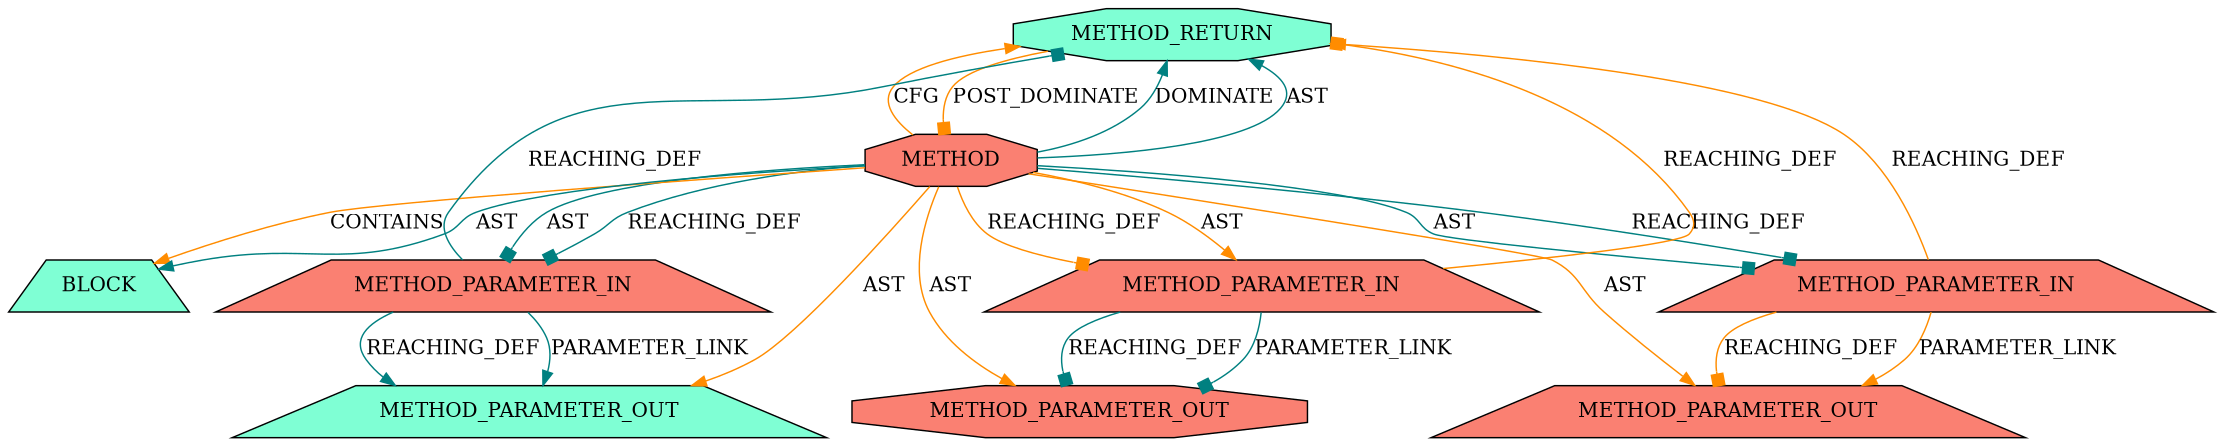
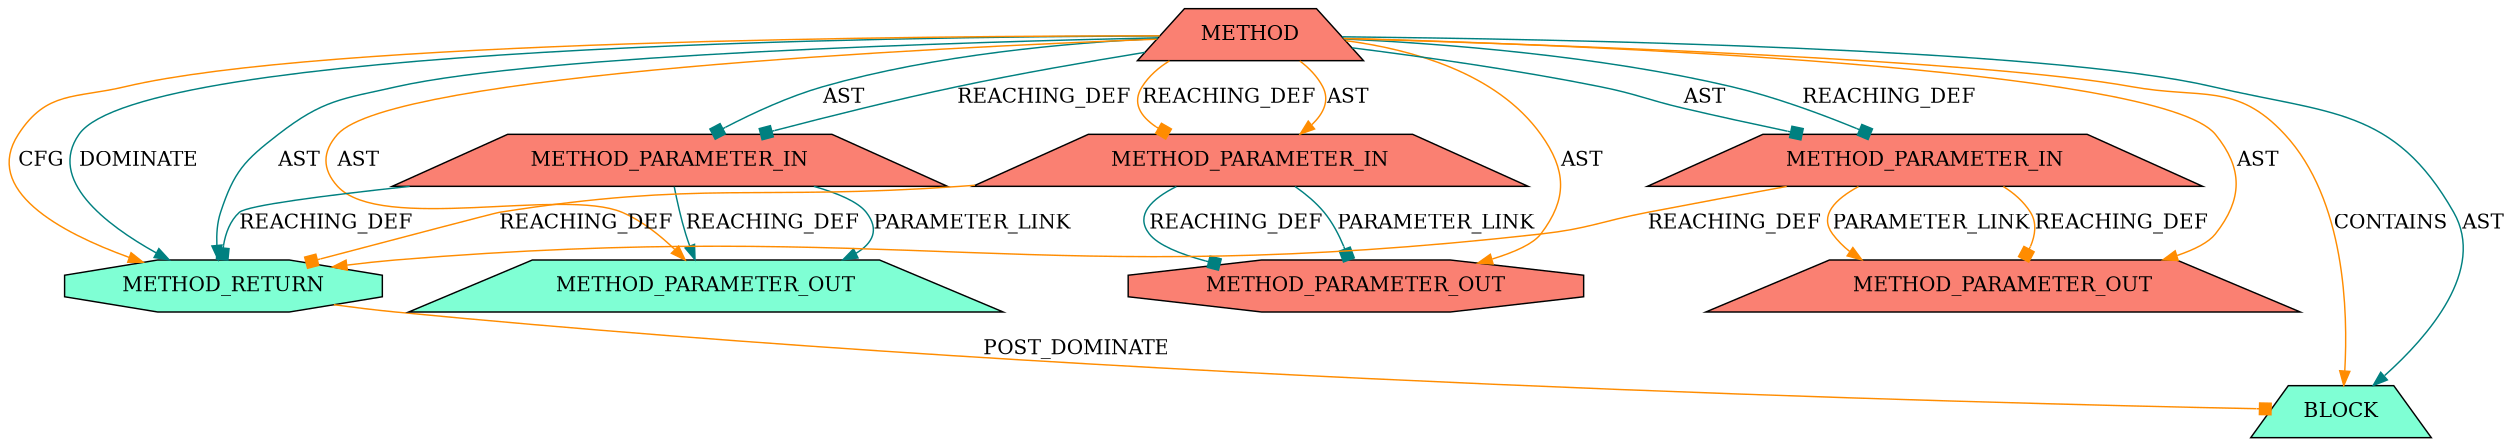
  digraph {
    node [CODE="<empty>" EVALUATION_STRATEGY=BY_VALUE ORDER=2 TYPE_FULL_NAME=ANY fillcolor=salmon shape=trapezium style=filled IS_VARIADIC=false]
    edge [arrowhead=normal color=darkorange]
    n1 [CODE=RET fillcolor=aquamarine label=METHOD_RETURN shape=octagon IS_VARIADIC=""]
-   n2 [AST_PARENT_FULL_NAME="<global>" AST_PARENT_TYPE=NAMESPACE_BLOCK FILENAME="<empty>" FULL_NAME=ssl2_part_read IS_EXTERNAL=true NAME=ssl2_part_read ORDER=0 label=METHOD shape=octagon EVALUATION_STRATEGY="" TYPE_FULL_NAME="" IS_VARIADIC=""]
+   n2 [AST_PARENT_FULL_NAME="<global>" AST_PARENT_TYPE=NAMESPACE_BLOCK FILENAME="<empty>" FULL_NAME=ssl2_part_read IS_EXTERNAL=true NAME=ssl2_part_read ORDER=0 label=METHOD EVALUATION_STRATEGY="" TYPE_FULL_NAME="" IS_VARIADIC=""]
    n3 [CODE=p1 INDEX=1 NAME=p1 ORDER=1 label=METHOD_PARAMETER_IN]
    n4 [CODE=p1 INDEX=1 NAME=p1 ORDER=1 fillcolor=aquamarine label=METHOD_PARAMETER_OUT]
    n5 [CODE=p2 INDEX=2 NAME=p2 label=METHOD_PARAMETER_OUT]
    n6 [CODE=p3 INDEX=3 NAME=p3 ORDER=3 label=METHOD_PARAMETER_OUT shape=octagon]
    n7 [CODE=p3 INDEX=3 NAME=p3 ORDER=3 label=METHOD_PARAMETER_IN]
    n8 [CODE=p2 INDEX=2 NAME=p2 label=METHOD_PARAMETER_IN]
    n9 [ARGUMENT_INDEX=1 ORDER=1 fillcolor=aquamarine label=BLOCK EVALUATION_STRATEGY="" IS_VARIADIC=""]
-   n1 -> n2 [arrowhead=box label=POST_DOMINATE]
+   n1 -> n9 [arrowhead=box label=POST_DOMINATE]
    n2 -> n1 [color=teal label=DOMINATE]
    n2 -> n1 [color=teal label=AST]
    n2 -> n1 [label=CFG]
    n2 -> n3 [arrowhead=box color=teal label=REACHING_DEF]
    n2 -> n3 [arrowhead=box color=teal label=AST]
    n2 -> n4 [label=AST]
    n2 -> n5 [label=AST]
    n2 -> n6 [label=AST]
    n2 -> n7 [label=AST]
    n2 -> n7 [arrowhead=box label=REACHING_DEF]
    n2 -> n8 [arrowhead=box color=teal label=REACHING_DEF]
    n2 -> n8 [arrowhead=box color=teal label=AST]
    n2 -> n9 [label=CONTAINS]
    n2 -> n9 [color=teal label=AST]
    n3 -> n1 [VARIABLE=p1 arrowhead=box color=teal label=REACHING_DEF]
    n3 -> n4 [color=teal label=PARAMETER_LINK]
    n3 -> n4 [VARIABLE=p1 color=teal label=REACHING_DEF]
    n7 -> n1 [VARIABLE=p3 arrowhead=box label=REACHING_DEF]
    n7 -> n6 [VARIABLE=p3 arrowhead=box color=teal label=REACHING_DEF]
    n7 -> n6 [arrowhead=box color=teal label=PARAMETER_LINK]
    n8 -> n1 [VARIABLE=p2 label=REACHING_DEF]
    n8 -> n5 [label=PARAMETER_LINK]
    n8 -> n5 [VARIABLE=p2 arrowhead=box label=REACHING_DEF]
  }
